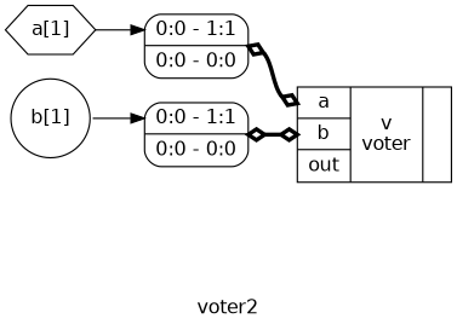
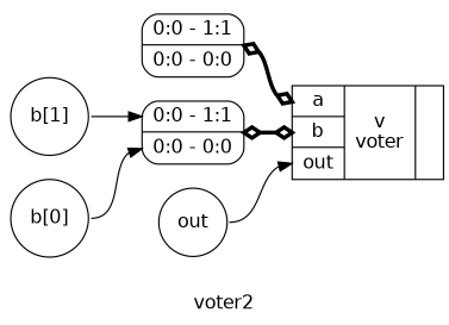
  digraph {
    fontname="DejaVu Sans"
    label=voter2
    rankdir=LR
    remincross=true
    node [fontname="DejaVu Sans" shape=record color=black fontcolor=black]
    edge [color=black fontname="DejaVu Sans" headport="s1:w" tailport=e]
    n1 [label="<s1> 0:0 - 1:1 |<s0> 0:0 - 0:0 " style=rounded color="" fontcolor=""]
    n2 [label="{{<p6> a|<p7> b|<p5> out}|v\nvoter|{}}" color="" fontcolor=""]
-   n3 [label="a[1]" shape=hexagon]
+   n4 [label="b[0]" shape=circle]
    n5 [label="<s1> 0:0 - 1:1 |<s0> 0:0 - 0:0 " style=rounded color="" fontcolor=""]
    n6 [label="b[1]" shape=circle]
+   n7 [label=out shape=circle]
    n1 -> n2 [arrowhead=odiamond arrowtail=odiamond dir=both headport="p6:w" style="setlinewidth(3)"]
-   n3 -> n1
+   n4 -> n5 [headport="s0:w"]
    n5 -> n2 [arrowhead=odiamond arrowtail=odiamond dir=both headport="p7:w" style="setlinewidth(3)"]
    n6 -> n5
+   n7 -> n2 [headport="p5:w"]
  }
